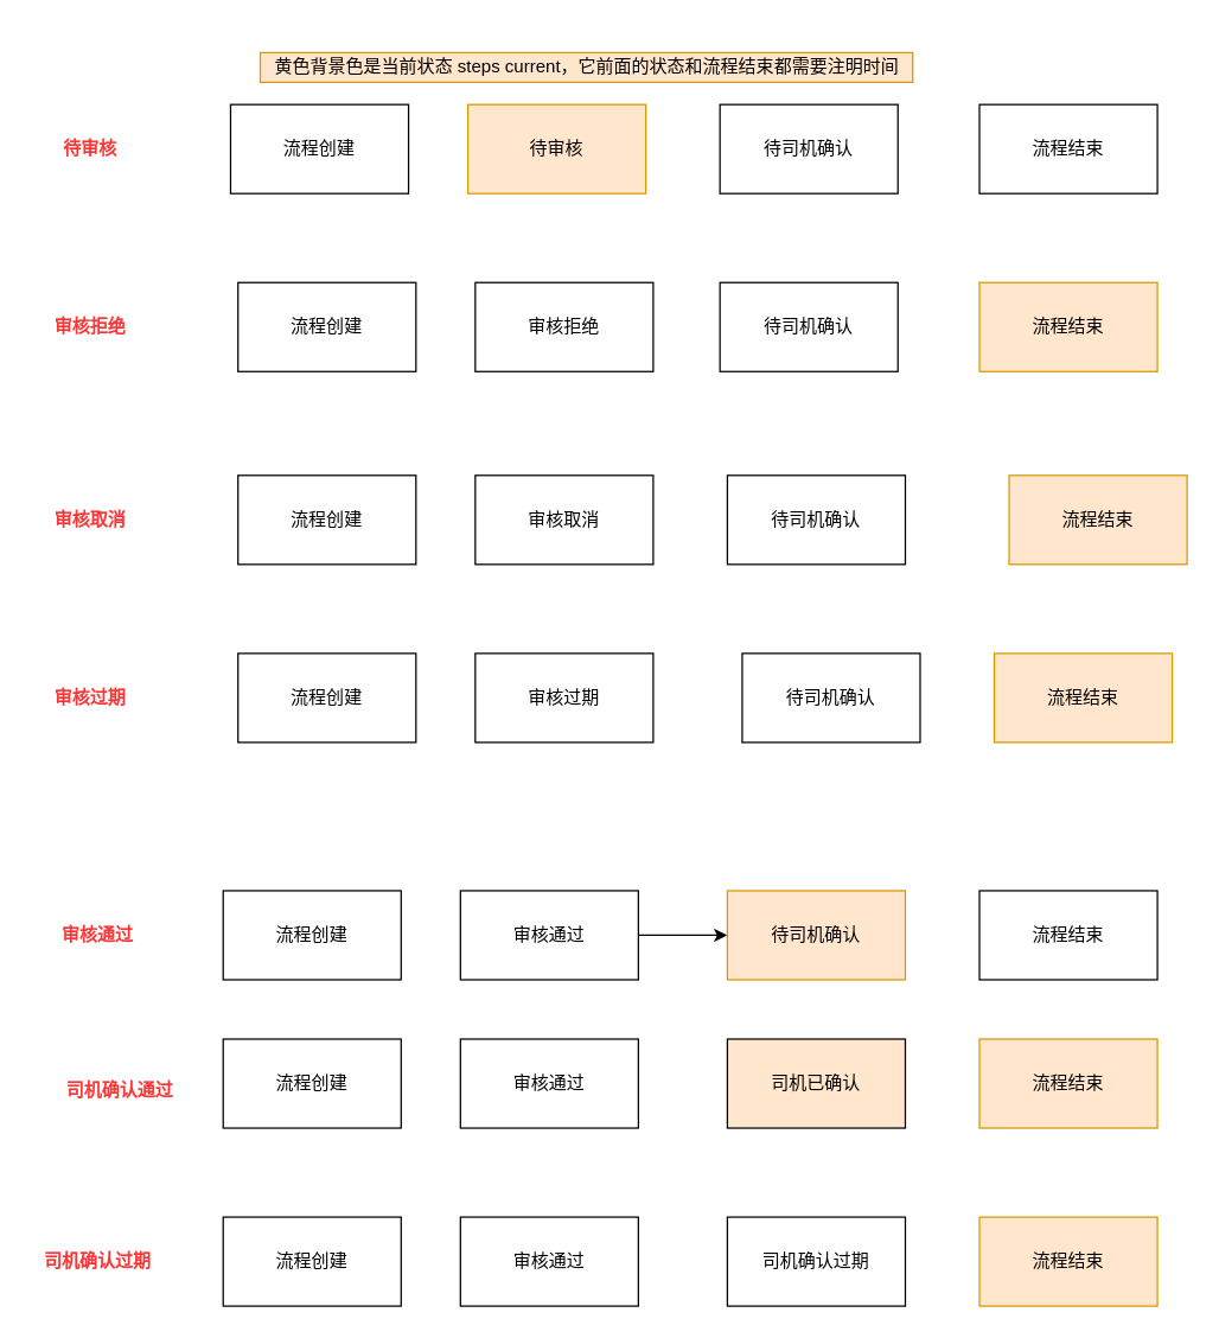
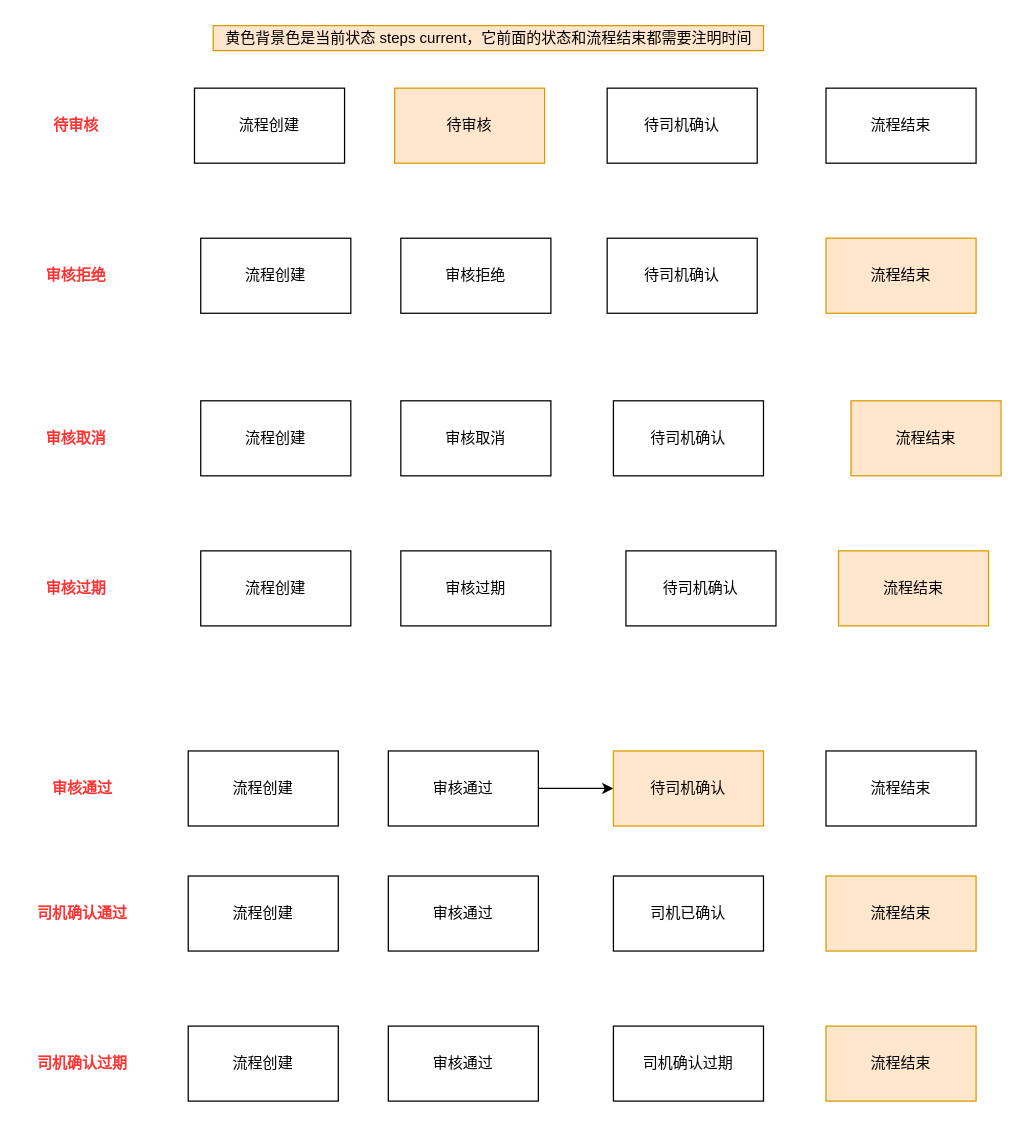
  <mxCell id="0" />
  <mxCell id="1" parent="0" />
  <mxCell id="2" value="流程创建" style="rounded=0;whiteSpace=wrap;html=1;" parent="1" vertex="1"><mxGeometry x="160" y="190" width="120" height="60" as="geometry" /></mxCell>
  <mxCell id="3" value="审核拒绝" style="rounded=0;whiteSpace=wrap;html=1;" parent="1" vertex="1"><mxGeometry x="320" y="190" width="120" height="60" as="geometry" /></mxCell>
  <mxCell id="4" value="流程结束" style="rounded=0;whiteSpace=wrap;html=1;fillColor=#ffe6cc;strokeColor=#d79b00;" parent="1" vertex="1"><mxGeometry x="660" y="190" width="120" height="60" as="geometry" /></mxCell>
  <mxCell id="5" value="流程创建" style="rounded=0;whiteSpace=wrap;html=1;" parent="1" vertex="1"><mxGeometry x="150" y="600" width="120" height="60" as="geometry" /></mxCell>
  <mxCell id="6" value="" style="edgeStyle=orthogonalEdgeStyle;rounded=0;orthogonalLoop=1;jettySize=auto;html=1;" edge="1" parent="1" source="7" target="8"><mxGeometry relative="1" as="geometry" /></mxCell>
  <mxCell id="7" value="审核通过" style="rounded=0;whiteSpace=wrap;html=1;" parent="1" vertex="1"><mxGeometry x="310" y="600" width="120" height="60" as="geometry" /></mxCell>
  <mxCell id="8" value="待司机确认" style="rounded=0;whiteSpace=wrap;html=1;fillColor=#ffe6cc;strokeColor=#d79b00;" parent="1" vertex="1"><mxGeometry x="490" y="600" width="120" height="60" as="geometry" /></mxCell>
  <mxCell id="9" value="流程结束" style="rounded=0;whiteSpace=wrap;html=1;" parent="1" vertex="1"><mxGeometry x="660" y="600" width="120" height="60" as="geometry" /></mxCell>
  <mxCell id="10" value="流程创建" style="rounded=0;whiteSpace=wrap;html=1;" parent="1" vertex="1"><mxGeometry x="155" y="70" width="120" height="60" as="geometry" /></mxCell>
  <mxCell id="11" value="待审核" style="rounded=0;whiteSpace=wrap;html=1;fillColor=#ffe6cc;strokeColor=#d79b00;" parent="1" vertex="1"><mxGeometry x="315" y="70" width="120" height="60" as="geometry" /></mxCell>
  <mxCell id="12" value="待司机确认" style="rounded=0;whiteSpace=wrap;html=1;" parent="1" vertex="1"><mxGeometry x="485" y="70" width="120" height="60" as="geometry" /></mxCell>
  <mxCell id="13" value="流程结束" style="rounded=0;whiteSpace=wrap;html=1;" parent="1" vertex="1"><mxGeometry x="660" y="70" width="120" height="60" as="geometry" /></mxCell>
  <mxCell id="14" value="待审核" style="text;html=1;resizable=0;autosize=1;align=center;verticalAlign=middle;points=[];fillColor=none;strokeColor=none;rounded=0;fontStyle=1;fontColor=#FF3333;" parent="1" vertex="1"><mxGeometry x="35" y="90" width="50" height="20" as="geometry" /></mxCell>
  <mxCell id="15" value="审核拒绝" style="text;html=1;resizable=0;autosize=1;align=center;verticalAlign=middle;points=[];fillColor=none;strokeColor=none;rounded=0;fontStyle=1;fontColor=#FF3333;" parent="1" vertex="1"><mxGeometry x="30" y="210" width="60" height="20" as="geometry" /></mxCell>
  <mxCell id="16" value="审核通过" style="text;html=1;resizable=0;autosize=1;align=center;verticalAlign=middle;points=[];fillColor=none;strokeColor=none;rounded=0;fontStyle=1;fontColor=#FF3333;" parent="1" vertex="1"><mxGeometry x="35" y="620" width="60" height="20" as="geometry" /></mxCell>
  <mxCell id="17" value="流程创建" style="rounded=0;whiteSpace=wrap;html=1;" parent="1" vertex="1"><mxGeometry x="160" y="320" width="120" height="60" as="geometry" /></mxCell>
  <mxCell id="18" value="审核取消" style="rounded=0;whiteSpace=wrap;html=1;" parent="1" vertex="1"><mxGeometry x="320" y="320" width="120" height="60" as="geometry" /></mxCell>
  <mxCell id="19" value="流程结束" style="rounded=0;whiteSpace=wrap;html=1;fillColor=#ffe6cc;strokeColor=#d79b00;" parent="1" vertex="1"><mxGeometry x="680" y="320" width="120" height="60" as="geometry" /></mxCell>
  <mxCell id="20" value="审核取消" style="text;html=1;resizable=0;autosize=1;align=center;verticalAlign=middle;points=[];fillColor=none;strokeColor=none;rounded=0;fontStyle=1;fontColor=#FF3333;" parent="1" vertex="1"><mxGeometry x="30" y="340" width="60" height="20" as="geometry" /></mxCell>
  <mxCell id="21" value="流程创建" style="rounded=0;whiteSpace=wrap;html=1;" parent="1" vertex="1"><mxGeometry x="160" y="440" width="120" height="60" as="geometry" /></mxCell>
  <mxCell id="22" value="审核过期" style="rounded=0;whiteSpace=wrap;html=1;" parent="1" vertex="1"><mxGeometry x="320" y="440" width="120" height="60" as="geometry" /></mxCell>
  <mxCell id="23" value="流程结束" style="rounded=0;whiteSpace=wrap;html=1;fillColor=#ffe6cc;strokeColor=#d79b00;" parent="1" vertex="1"><mxGeometry x="670" y="440" width="120" height="60" as="geometry" /></mxCell>
  <mxCell id="24" value="审核过期" style="text;html=1;resizable=0;autosize=1;align=center;verticalAlign=middle;points=[];fillColor=none;strokeColor=none;rounded=0;fontStyle=1;fontColor=#FF3333;" parent="1" vertex="1"><mxGeometry x="30" y="460" width="60" height="20" as="geometry" /></mxCell>
  <mxCell id="25" value="流程创建" style="rounded=0;whiteSpace=wrap;html=1;" parent="1" vertex="1"><mxGeometry x="150" y="820" width="120" height="60" as="geometry" /></mxCell>
  <mxCell id="26" value="审核通过" style="rounded=0;whiteSpace=wrap;html=1;" parent="1" vertex="1"><mxGeometry x="310" y="820" width="120" height="60" as="geometry" /></mxCell>
  <mxCell id="27" value="司机确认过期" style="rounded=0;whiteSpace=wrap;html=1;" parent="1" vertex="1"><mxGeometry x="490" y="820" width="120" height="60" as="geometry" /></mxCell>
  <mxCell id="28" value="流程结束" style="rounded=0;whiteSpace=wrap;html=1;fillColor=#ffe6cc;strokeColor=#d79b00;" parent="1" vertex="1"><mxGeometry x="660" y="820" width="120" height="60" as="geometry" /></mxCell>
  <mxCell id="29" value="司机确认过期" style="text;html=1;resizable=0;autosize=1;align=center;verticalAlign=middle;points=[];fillColor=none;strokeColor=none;rounded=0;fontStyle=1;fontColor=#FF3333;" parent="1" vertex="1"><mxGeometry y="840" width="90" height="20" as="geometry" x="20" /></mxCell>
  <mxCell id="30" value="流程创建" style="rounded=0;whiteSpace=wrap;html=1;" parent="1" vertex="1"><mxGeometry x="150" y="700" width="120" height="60" as="geometry" /></mxCell>
  <mxCell id="31" value="审核通过" style="rounded=0;whiteSpace=wrap;html=1;" parent="1" vertex="1"><mxGeometry x="310" y="700" width="120" height="60" as="geometry" /></mxCell>
- <mxCell id="32" value="司机已确认" style="rounded=0;whiteSpace=wrap;html=1;fillColor=#ffe6cc;" parent="1" vertex="1"><mxGeometry x="490" y="700" width="120" height="60" as="geometry" /></mxCell>
+ <mxCell id="32" value="司机已确认" style="rounded=0;whiteSpace=wrap;html=1;" parent="1" vertex="1"><mxGeometry x="490" y="700" width="120" height="60" as="geometry" /></mxCell>
  <mxCell id="33" value="流程结束" style="rounded=0;whiteSpace=wrap;html=1;fillColor=#ffe6cc;strokeColor=#d79b00;" parent="1" vertex="1"><mxGeometry x="660" y="700" width="120" height="60" as="geometry" /></mxCell>
- <mxCell id="34" value="司机确认通过" style="text;html=1;resizable=0;autosize=1;align=center;verticalAlign=middle;points=[];fillColor=none;strokeColor=none;rounded=0;fontStyle=1;fontColor=#FF3333;" parent="1" vertex="1"><mxGeometry x="35" y="725" width="90" height="20" as="geometry" /></mxCell>
- <mxCell id="35" value="黄色背景色是当前状态 steps current，它前面的状态和流程结束都需要注明时间" style="text;html=1;resizable=0;autosize=1;align=center;verticalAlign=middle;points=[];fillColor=#ffe6cc;strokeColor=#d79b00;rounded=0;" parent="1" vertex="1"><mxGeometry x="175" y="35" width="440" height="20" as="geometry" /></mxCell>
+ <mxCell id="34" value="司机确认通过" style="text;html=1;resizable=0;autosize=1;align=center;verticalAlign=middle;points=[];fillColor=none;strokeColor=none;rounded=0;fontStyle=1;fontColor=#FF3333;" parent="1" vertex="1"><mxGeometry y="720" width="90" height="20" as="geometry" x="20" /></mxCell>
+ <mxCell id="35" value="黄色背景色是当前状态 steps current，它前面的状态和流程结束都需要注明时间" style="text;html=1;resizable=0;autosize=1;align=center;verticalAlign=middle;points=[];fillColor=#ffe6cc;strokeColor=#d79b00;rounded=0;" parent="1" vertex="1"><mxGeometry x="170" y="20" width="440" height="20" as="geometry" /></mxCell>
  <mxCell id="36" value="待司机确认" style="rounded=0;whiteSpace=wrap;html=1;" vertex="1" parent="1"><mxGeometry x="485" y="190" width="120" height="60" as="geometry" /></mxCell>
  <mxCell id="37" value="待司机确认" style="rounded=0;whiteSpace=wrap;html=1;" vertex="1" parent="1"><mxGeometry x="490" y="320" width="120" height="60" as="geometry" /></mxCell>
  <mxCell id="38" value="待司机确认" style="rounded=0;whiteSpace=wrap;html=1;" vertex="1" parent="1"><mxGeometry x="500" y="440" width="120" height="60" as="geometry" /></mxCell>
